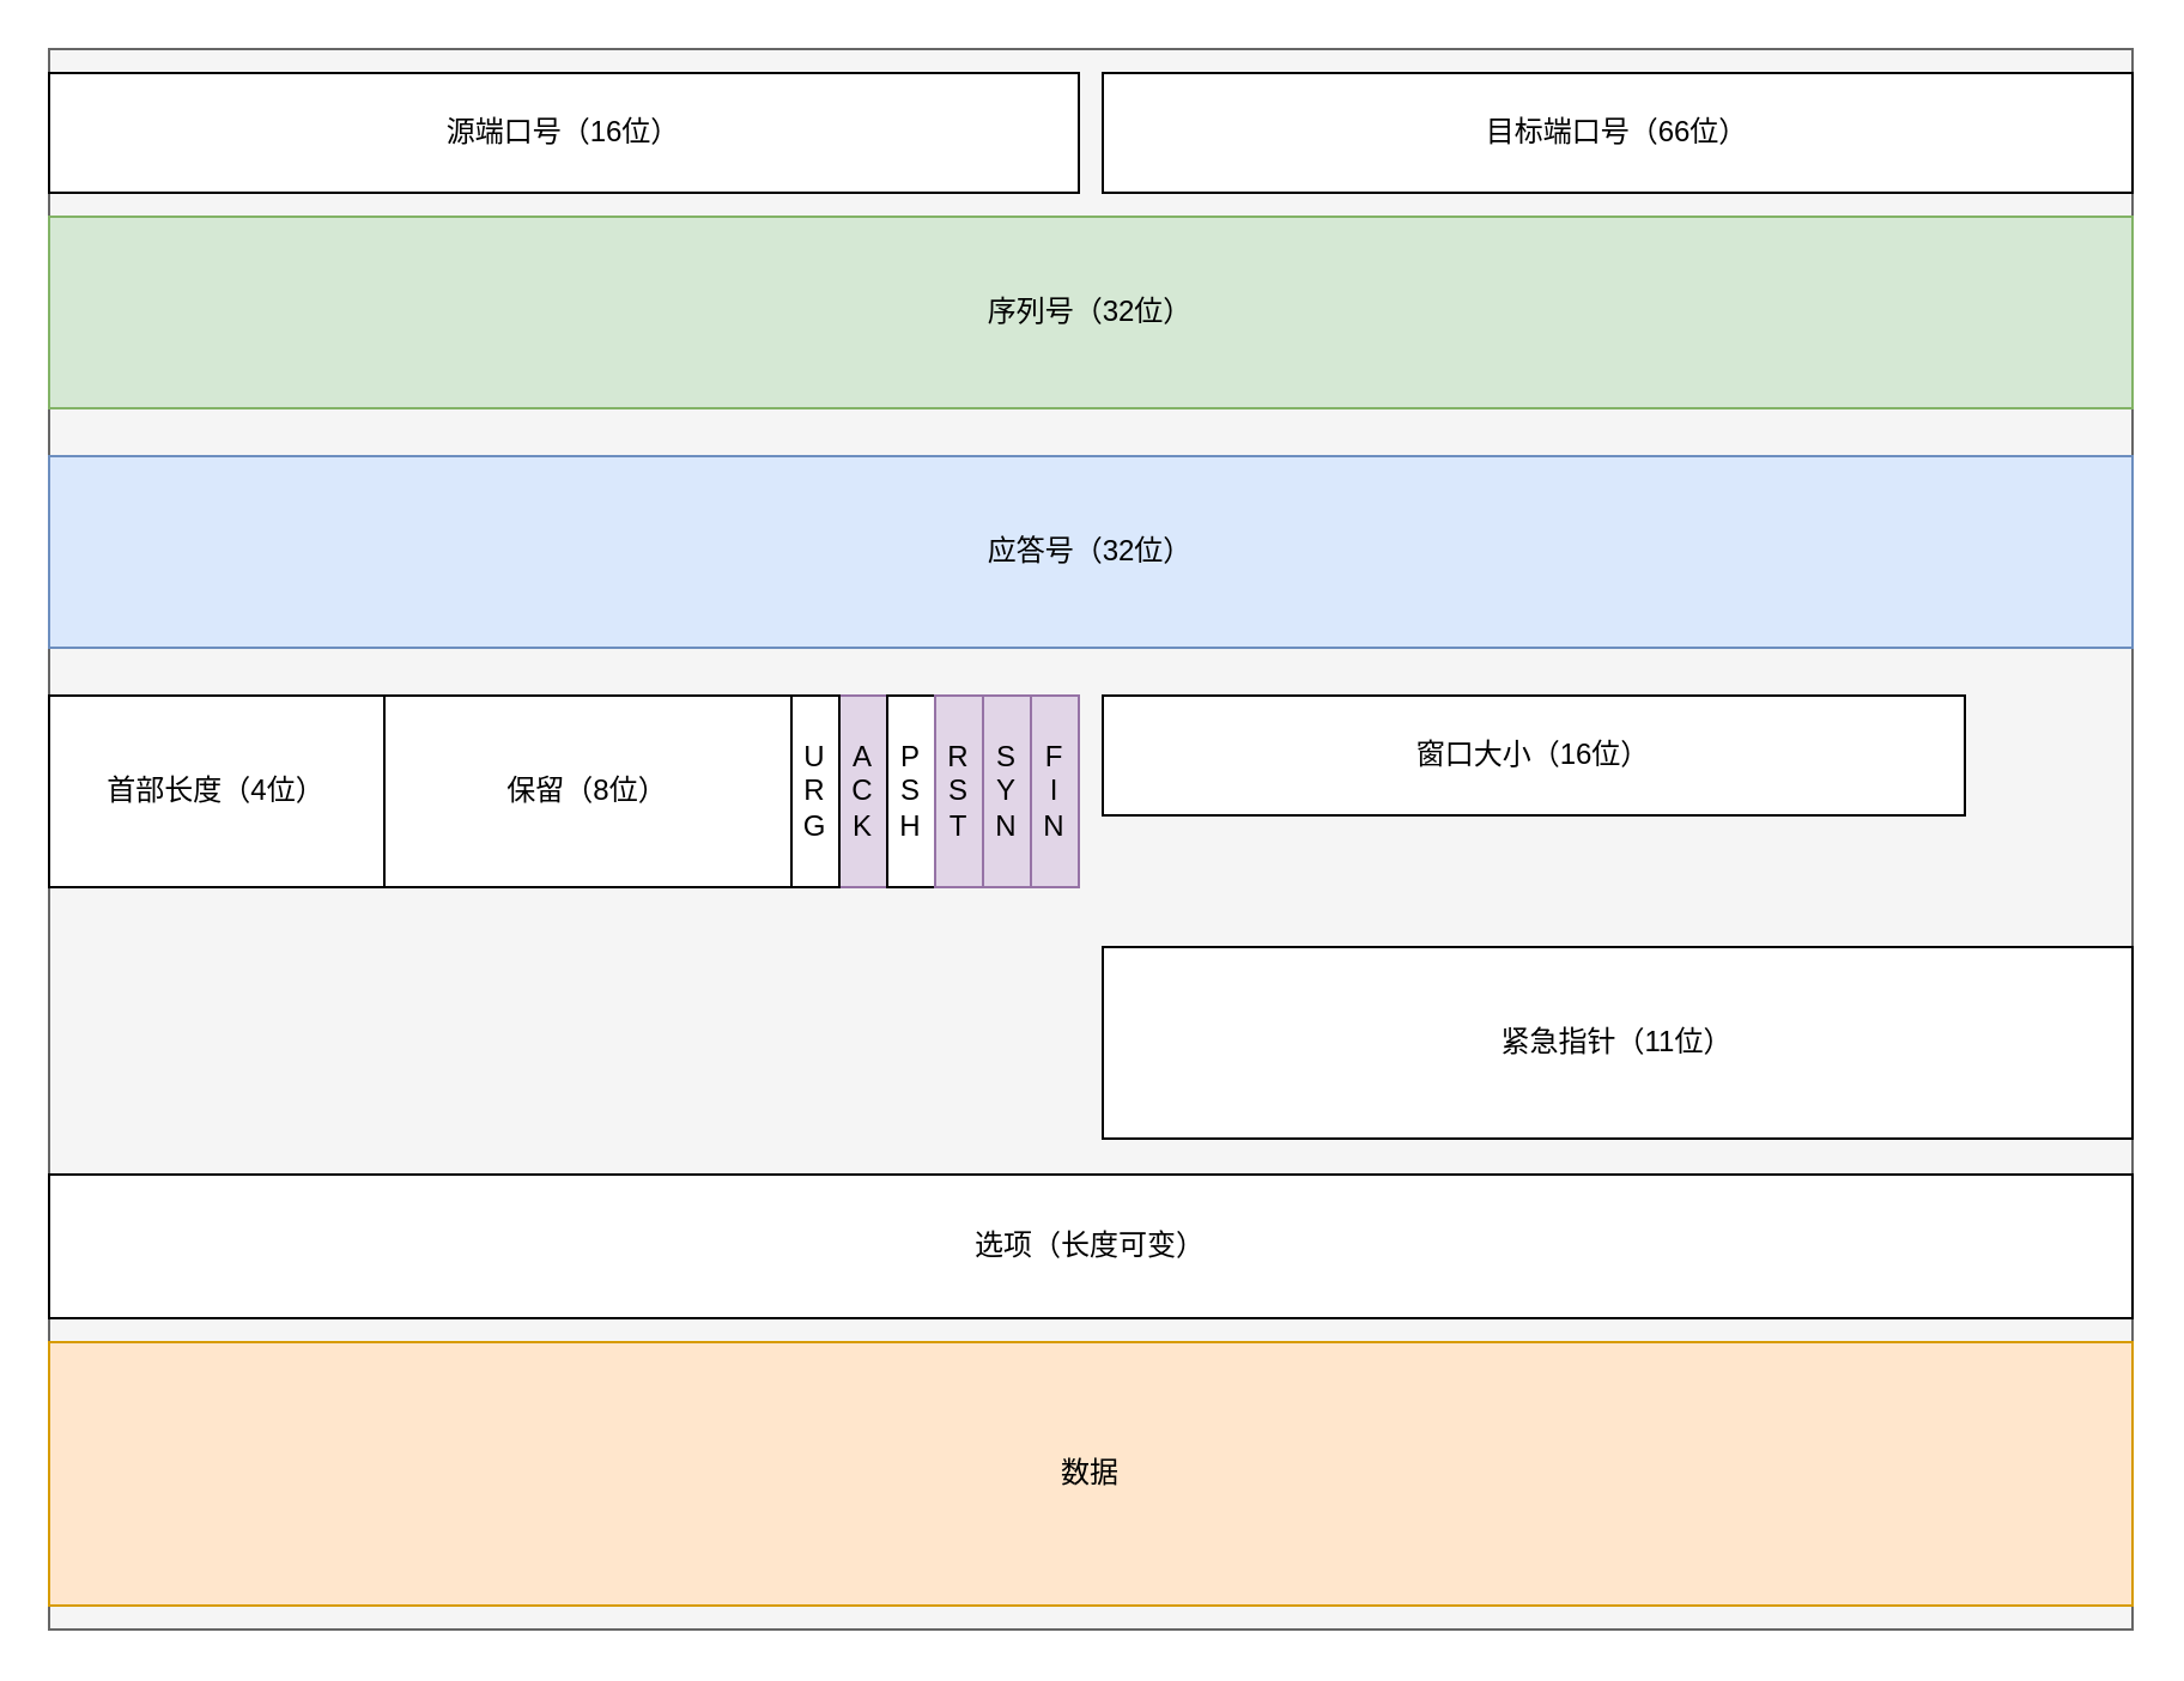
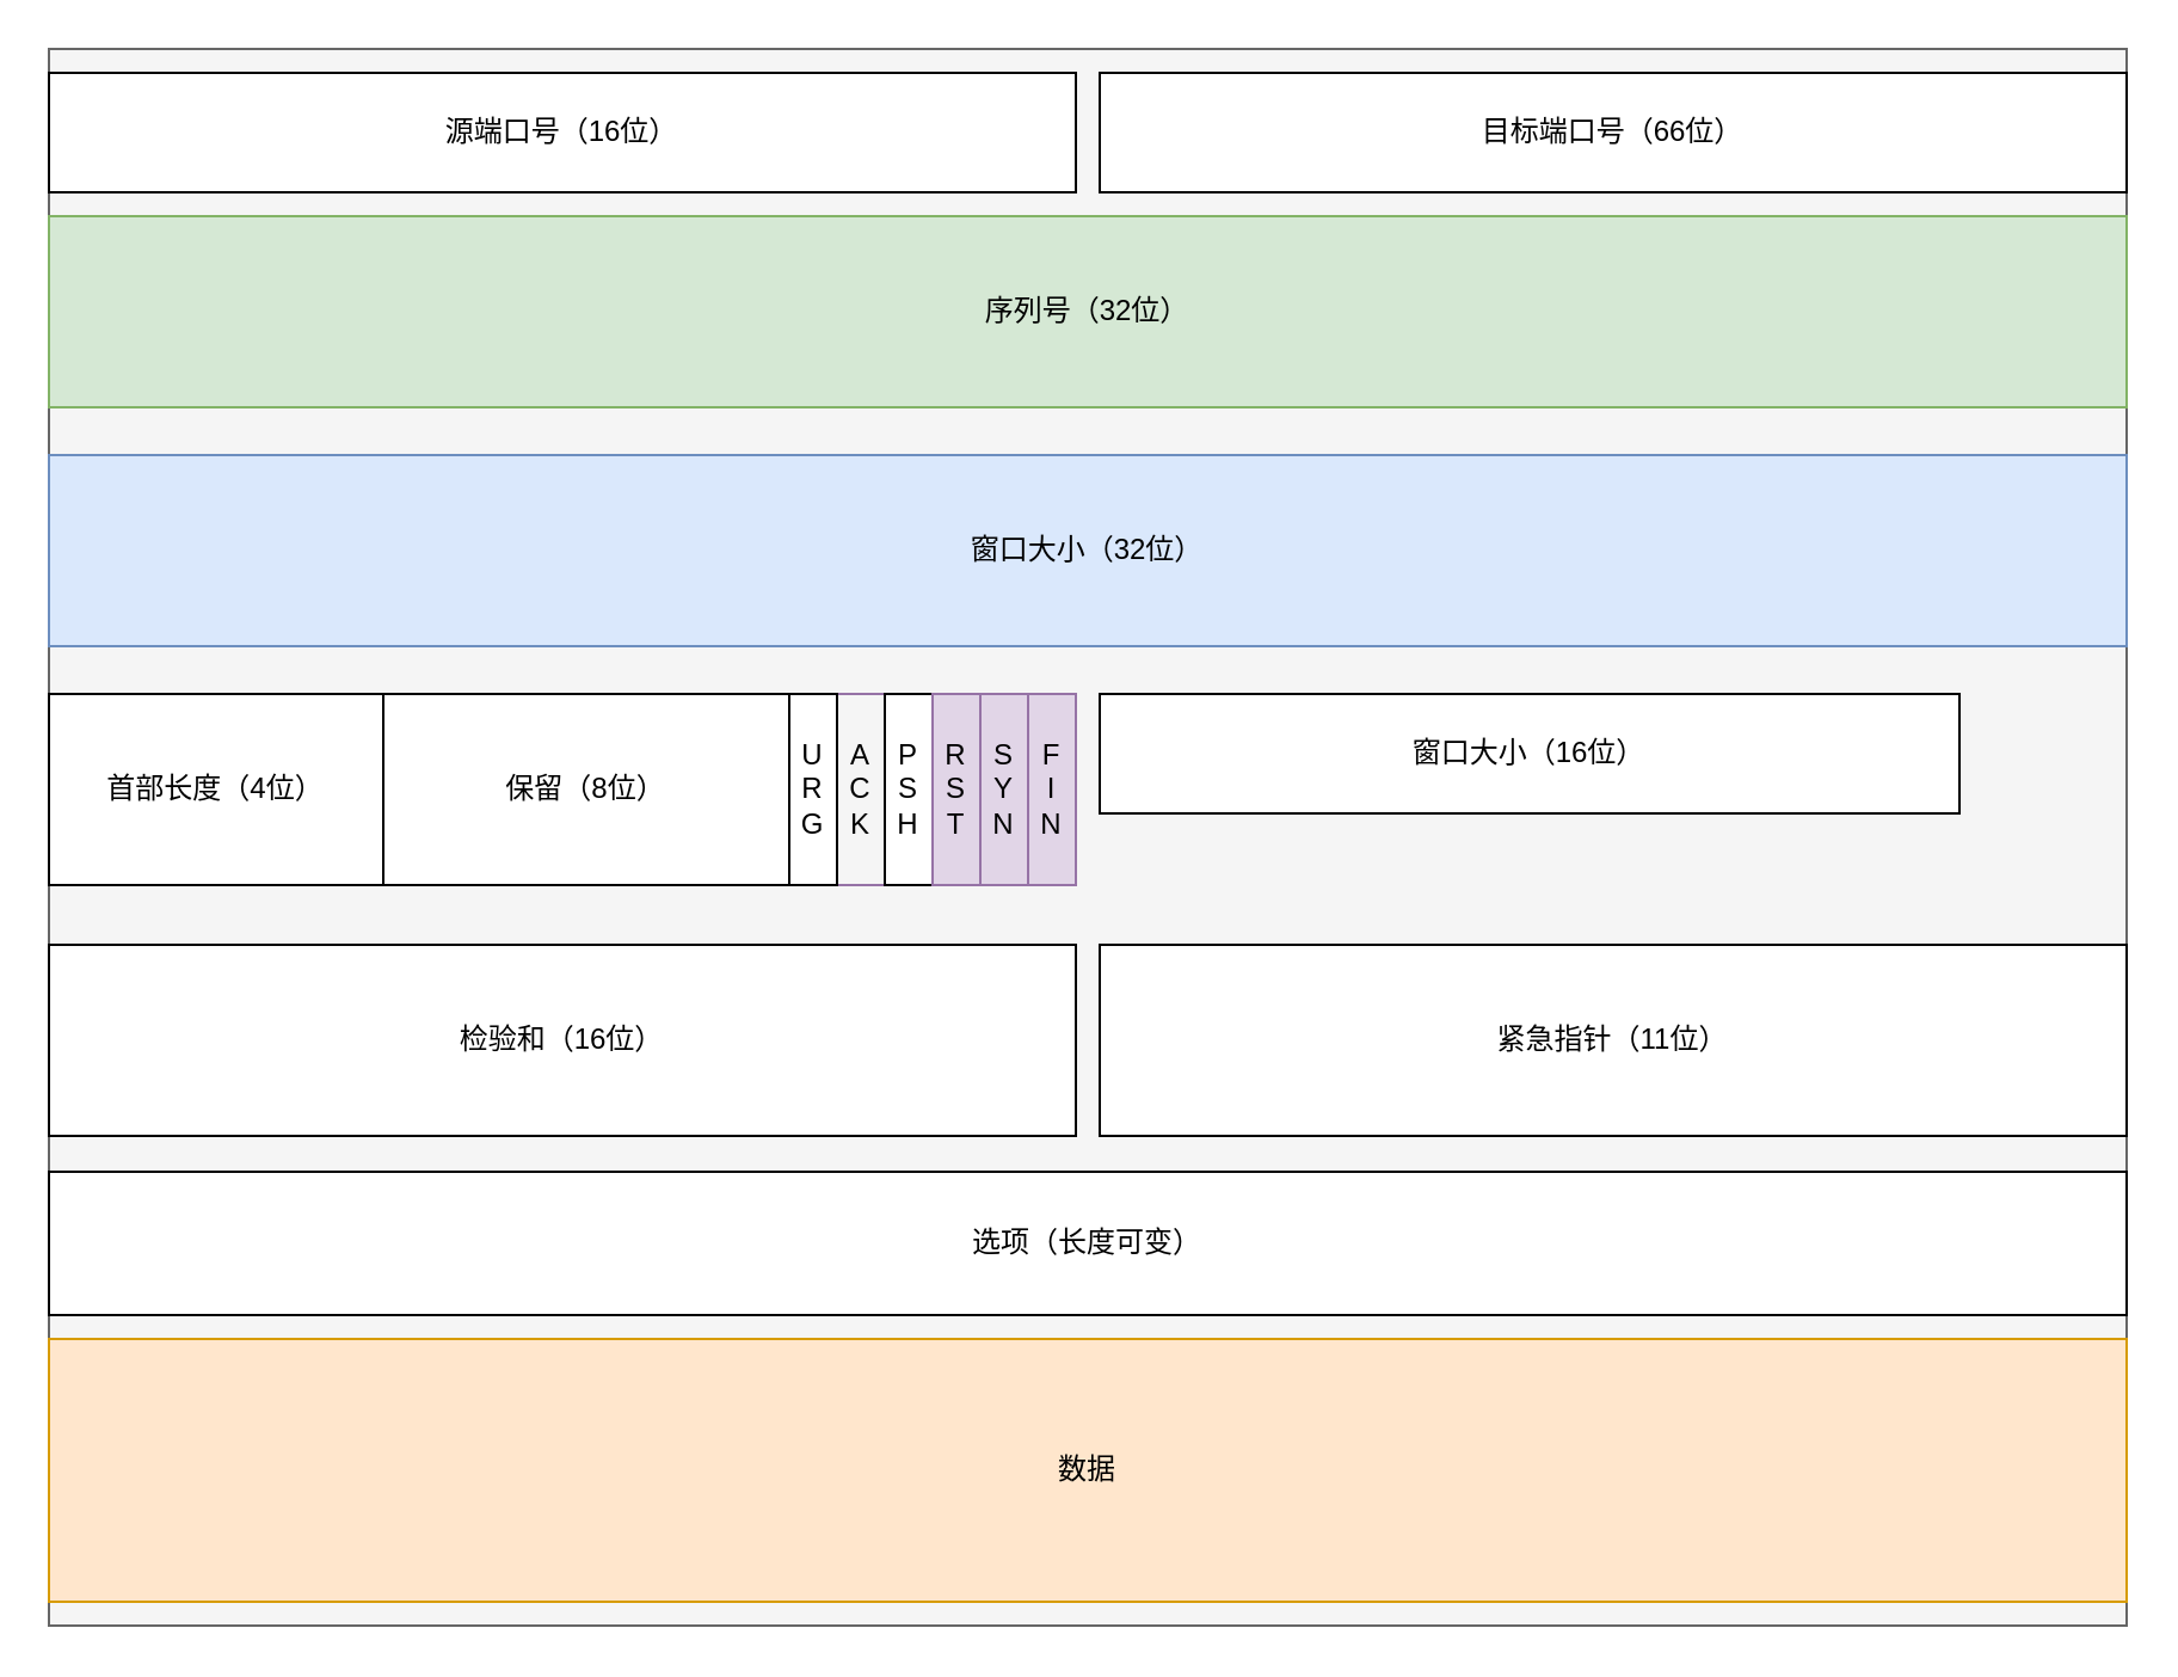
  <mxCell id="0" />
  <mxCell id="1" parent="0" />
  <mxCell id="2" value="" style="rounded=0;whiteSpace=wrap;html=1;fillColor=#f5f5f5;fontColor=#333333;strokeColor=#666666;" vertex="1" parent="1"><mxGeometry x="20" y="20" width="870" height="660" as="geometry" /></mxCell>
  <mxCell id="3" value="源端口号（16位）" style="rounded=0;whiteSpace=wrap;html=1;" vertex="1" parent="1"><mxGeometry x="20" y="30" width="430" height="50" as="geometry" /></mxCell>
  <mxCell id="4" value="目标端口号（66位）" style="rounded=0;whiteSpace=wrap;html=1;" vertex="1" parent="1"><mxGeometry x="460" y="30" width="430" height="50" as="geometry" /></mxCell>
  <mxCell id="5" value="序列号（32位）" style="rounded=0;whiteSpace=wrap;html=1;fillColor=#d5e8d4;strokeColor=#82b366;" vertex="1" parent="1"><mxGeometry x="20" y="90" width="870" height="80" as="geometry" /></mxCell>
- <mxCell id="6" value="应答号（32位）" style="rounded=0;whiteSpace=wrap;html=1;fillColor=#dae8fc;strokeColor=#6c8ebf;" vertex="1" parent="1"><mxGeometry x="20" y="190" width="870" height="80" as="geometry" /></mxCell>
+ <mxCell id="6" value="窗口大小（32位）" style="rounded=0;whiteSpace=wrap;html=1;fillColor=#dae8fc;strokeColor=#6c8ebf;" vertex="1" parent="1"><mxGeometry x="20" y="190" width="870" height="80" as="geometry" /></mxCell>
  <mxCell id="7" value="首部长度（4位）" style="rounded=0;whiteSpace=wrap;html=1;" vertex="1" parent="1"><mxGeometry x="20" y="290" width="140" height="80" as="geometry" /></mxCell>
  <mxCell id="8" value="保留（8位）" style="rounded=0;whiteSpace=wrap;html=1;" vertex="1" parent="1"><mxGeometry x="160" y="290" width="170" height="80" as="geometry" /></mxCell>
- <mxCell id="9" value="A&lt;br&gt;C&lt;br&gt;K" style="rounded=0;whiteSpace=wrap;html=1;fillColor=#e1d5e7;strokeColor=#9673a6;" vertex="1" parent="1"><mxGeometry x="350" y="290" width="20" height="80" as="geometry" /></mxCell>
+ <mxCell id="9" value="A&lt;br&gt;C&lt;br&gt;K" style="rounded=0;whiteSpace=wrap;html=1;fillColor=#f5f5f5;strokeColor=#9673a6;" vertex="1" parent="1"><mxGeometry x="350" y="290" width="20" height="80" as="geometry" /></mxCell>
  <mxCell id="10" value="P&lt;br&gt;S&lt;br&gt;H" style="rounded=0;whiteSpace=wrap;html=1;" vertex="1" parent="1"><mxGeometry x="370" y="290" width="20" height="80" as="geometry" /></mxCell>
  <mxCell id="11" value="S&lt;br&gt;Y&lt;br&gt;N" style="rounded=0;whiteSpace=wrap;html=1;fillColor=#e1d5e7;strokeColor=#9673a6;" vertex="1" parent="1"><mxGeometry x="410" y="290" width="20" height="80" as="geometry" /></mxCell>
  <mxCell id="12" value="F&lt;br&gt;I&lt;br&gt;N" style="rounded=0;whiteSpace=wrap;html=1;fillColor=#e1d5e7;strokeColor=#9673a6;" vertex="1" parent="1"><mxGeometry x="430" y="290" width="20" height="80" as="geometry" /></mxCell>
  <mxCell id="13" value="窗口大小（16位）" style="rounded=0;whiteSpace=wrap;html=1;" vertex="1" parent="1"><mxGeometry x="460" y="290" width="360" height="50" as="geometry" /></mxCell>
  <mxCell id="14" value="U&lt;br&gt;R&lt;br&gt;G" style="rounded=0;whiteSpace=wrap;html=1;" vertex="1" parent="1"><mxGeometry x="330" y="290" width="20" height="80" as="geometry" /></mxCell>
  <mxCell id="15" value="R&lt;br&gt;S&lt;br&gt;T" style="rounded=0;whiteSpace=wrap;html=1;fillColor=#e1d5e7;strokeColor=#9673a6;" vertex="1" parent="1"><mxGeometry x="390" y="290" width="20" height="80" as="geometry" /></mxCell>
+ <mxCell id="16" value="检验和（16位）" style="rounded=0;whiteSpace=wrap;html=1;" vertex="1" parent="1"><mxGeometry x="20" y="395" width="430" height="80" as="geometry" /></mxCell>
  <mxCell id="17" value="紧急指针（11位）" style="rounded=0;whiteSpace=wrap;html=1;" vertex="1" parent="1"><mxGeometry x="460" y="395" width="430" height="80" as="geometry" /></mxCell>
  <mxCell id="18" value="选项（长度可变）" style="rounded=0;whiteSpace=wrap;html=1;fontFamily=Helvetica;" vertex="1" parent="1"><mxGeometry x="20" y="490" width="870" height="60" as="geometry" /></mxCell>
  <mxCell id="19" value="数据" style="rounded=0;whiteSpace=wrap;html=1;fontFamily=Helvetica;fillColor=#ffe6cc;strokeColor=#d79b00;" vertex="1" parent="1"><mxGeometry x="20" y="560" width="870" height="110" as="geometry" /></mxCell>
